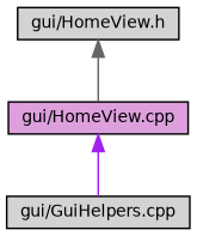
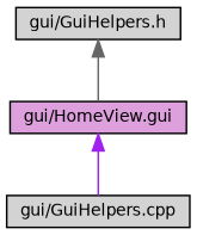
  digraph {
    fontname="DejaVu Sans"
    node [color=black fillcolor=lightgrey fontname="DejaVu Sans" fontsize=10 shape=record style=filled]
    edge [dir=back fontname="DejaVu Sans" fontsize=10 labelfontname=Helvetica labelfontsize=10 style=solid]
-   n1 [fontcolor=black height=0.2 label="gui/HomeView.h" width=0.4]
-   n2 [fillcolor=plum height=0.2 label="gui/HomeView.cpp" width=0.4]
+   n1 [fontcolor=black height=0.2 label="gui/GuiHelpers.h" width=0.4]
+   n2 [fillcolor=plum height=0.2 label="gui/HomeView.gui" width=0.4]
    n3 [height=0.2 label="gui/GuiHelpers.cpp" width=0.4]
    n1 -> n2 [color=gray40]
    n2 -> n3 [color=purple]
  }
